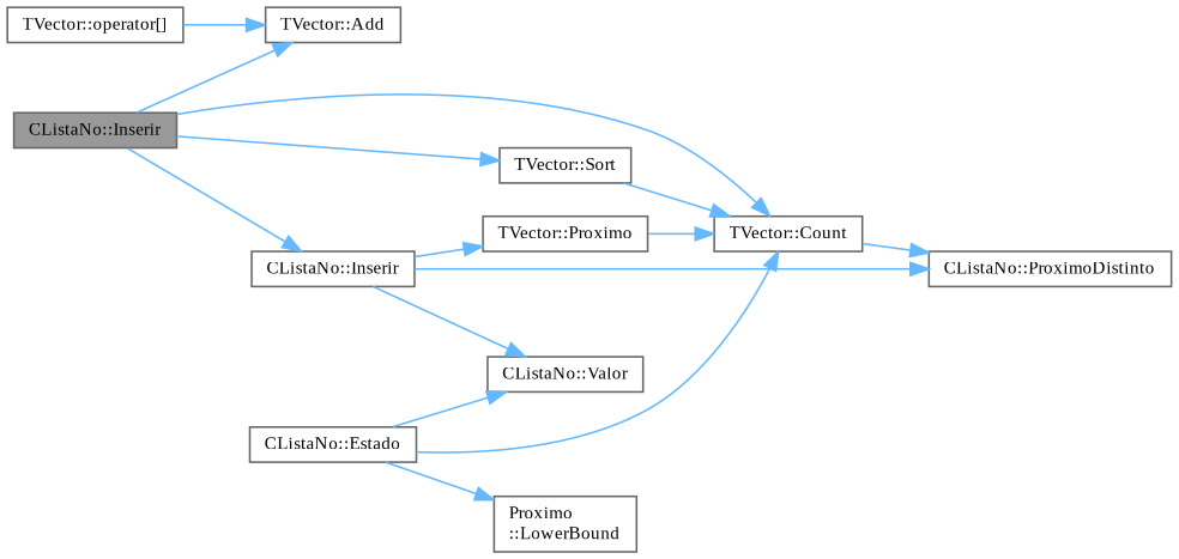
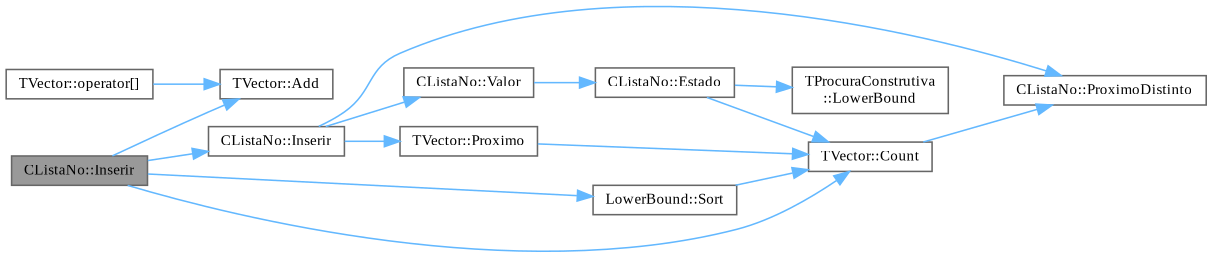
  digraph {
    fontname="Liberation Serif"
    rankdir=LR
    node [color=grey40 fillcolor=white fontname="Liberation Serif" fontsize=10 shape=box style=filled]
    edge [color=steelblue1 fontname="Liberation Serif" fontsize=10 labelfontname=Helvetica labelfontsize=10 style=solid]
    n1 [color=gray40 fillcolor=grey60 fontcolor=black height=0.2 label="CListaNo::Inserir" width=0.4]
    n2 [height=0.2 label="TVector::Add" width=0.4]
    n3 [height=0.2 label="TVector::Count" width=0.4]
    n4 [height=0.2 label="CListaNo::Inserir" width=0.4]
-   n5 [height=0.2 label="TVector::Sort" width=0.4]
+   n5 [height=0.2 label="LowerBound::Sort" width=0.4]
    n6 [height=0.2 label="CListaNo::ProximoDistinto" width=0.4]
    n7 [height=0.2 label="TVector::Proximo" width=0.4]
    n8 [height=0.2 label="CListaNo::Valor" width=0.4]
    n9 [height=0.2 label="TVector::operator[]" width=0.4]
    n10 [height=0.2 label="CListaNo::Estado" width=0.4]
-   n11 [height=0.2 label="Proximo\l::LowerBound" width=0.4]
+   n11 [height=0.2 label="TProcuraConstrutiva\l::LowerBound" width=0.4]
    n1 -> n2
    n1 -> n3
    n1 -> n4
    n1 -> n5
    n3 -> n6
    n4 -> n6
    n4 -> n7
    n4 -> n8
    n5 -> n3
    n7 -> n3
-   n10 -> n8
+   n8 -> n10
    n9 -> n2
    n10 -> n3
    n10 -> n11
  }
